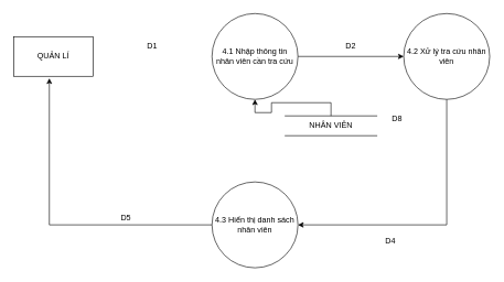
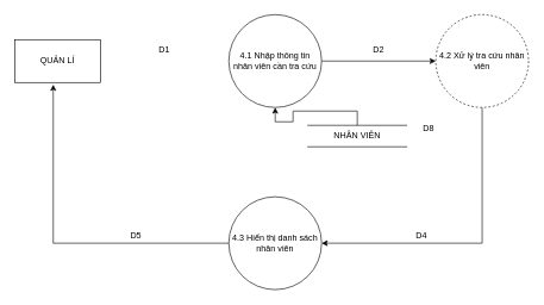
  <mxCell id="0" />
  <mxCell id="1" parent="0" />
  <mxCell id="2" value="QUẢN LÍ" style="rounded=0;whiteSpace=wrap;html=1;" vertex="1" parent="1"><mxGeometry x="20" y="55" width="120" height="60" as="geometry" /></mxCell>
  <mxCell id="3" style="edgeStyle=orthogonalEdgeStyle;rounded=0;orthogonalLoop=1;jettySize=auto;html=1;" edge="1" parent="1" source="4" target="6"><mxGeometry relative="1" as="geometry" /></mxCell>
  <mxCell id="4" value="4.1 Nhập thông tin nhân viên cần tra cứu" style="ellipse;whiteSpace=wrap;html=1;aspect=fixed;" vertex="1" parent="1"><mxGeometry x="320" y="20" width="130" height="130" as="geometry" /></mxCell>
  <mxCell id="5" style="edgeStyle=orthogonalEdgeStyle;rounded=0;orthogonalLoop=1;jettySize=auto;html=1;entryX=1;entryY=0.5;entryDx=0;entryDy=0;" edge="1" parent="1" source="6" target="8"><mxGeometry relative="1" as="geometry"><Array as="points"><mxPoint x="675" y="340" /></Array></mxGeometry></mxCell>
- <mxCell id="6" value="4.2 Xử lý tra cứu nhân viên" style="ellipse;whiteSpace=wrap;html=1;aspect=fixed;" vertex="1" parent="1"><mxGeometry x="610" y="20" width="130" height="130" as="geometry" /></mxCell>
+ <mxCell id="6" value="4.2 Xử lý tra cứu nhân viên" style="ellipse;whiteSpace=wrap;html=1;aspect=fixed;dashed=1;" vertex="1" parent="1"><mxGeometry x="610" y="20" width="130" height="130" as="geometry" /></mxCell>
  <mxCell id="7" style="edgeStyle=orthogonalEdgeStyle;rounded=0;orthogonalLoop=1;jettySize=auto;html=1;entryX=0.45;entryY=1.05;entryDx=0;entryDy=0;entryPerimeter=0;" edge="1" parent="1" source="8" target="2"><mxGeometry relative="1" as="geometry" /></mxCell>
  <mxCell id="8" value="4.3 Hiển thị danh sách nhân viên" style="ellipse;whiteSpace=wrap;html=1;aspect=fixed;" vertex="1" parent="1"><mxGeometry x="320" y="275" width="130" height="130" as="geometry" /></mxCell>
  <mxCell id="9" value="" style="endArrow=none;html=1;rounded=0;" edge="1" parent="1"><mxGeometry width="50" height="50" relative="1" as="geometry"><mxPoint x="430" y="175" as="sourcePoint" /><mxPoint x="570" y="175" as="targetPoint" /></mxGeometry></mxCell>
  <mxCell id="10" value="" style="endArrow=none;html=1;rounded=0;" edge="1" parent="1"><mxGeometry width="50" height="50" relative="1" as="geometry"><mxPoint x="430" y="205" as="sourcePoint" /><mxPoint x="570" y="205" as="targetPoint" /></mxGeometry></mxCell>
  <mxCell id="11" style="edgeStyle=orthogonalEdgeStyle;rounded=0;orthogonalLoop=1;jettySize=auto;html=1;" edge="1" parent="1" source="12" target="4"><mxGeometry relative="1" as="geometry" /></mxCell>
  <mxCell id="12" value="NHÂN VIÊN" style="text;html=1;strokeColor=none;fillColor=none;align=center;verticalAlign=middle;whiteSpace=wrap;rounded=0;" vertex="1" parent="1"><mxGeometry x="430" y="175" width="140" height="30" as="geometry" /></mxCell>
  <mxCell id="13" value="D1" style="text;html=1;strokeColor=none;fillColor=none;align=center;verticalAlign=middle;whiteSpace=wrap;rounded=0;" vertex="1" parent="1"><mxGeometry x="200" y="55" width="60" height="30" as="geometry" /></mxCell>
  <mxCell id="14" value="D2" style="text;html=1;strokeColor=none;fillColor=none;align=center;verticalAlign=middle;whiteSpace=wrap;rounded=0;" vertex="1" parent="1"><mxGeometry x="500" y="55" width="60" height="30" as="geometry" /></mxCell>
  <mxCell id="15" value="D8" style="text;html=1;strokeColor=none;fillColor=none;align=center;verticalAlign=middle;whiteSpace=wrap;rounded=0;" vertex="1" parent="1"><mxGeometry x="570" y="165" width="60" height="30" as="geometry" /></mxCell>
- <mxCell id="16" value="D4" style="text;html=1;strokeColor=none;fillColor=none;align=center;verticalAlign=middle;whiteSpace=wrap;rounded=0;" vertex="1" parent="1"><mxGeometry x="560" y="350" width="60" height="30" as="geometry" /></mxCell>
+ <mxCell id="16" value="D4" style="text;html=1;strokeColor=none;fillColor=none;align=center;verticalAlign=middle;whiteSpace=wrap;rounded=0;" vertex="1" parent="1"><mxGeometry x="560" y="315" width="60" height="30" as="geometry" /></mxCell>
  <mxCell id="17" value="D5" style="text;html=1;strokeColor=none;fillColor=none;align=center;verticalAlign=middle;whiteSpace=wrap;rounded=0;" vertex="1" parent="1"><mxGeometry x="160" y="315" width="60" height="30" as="geometry" /></mxCell>
